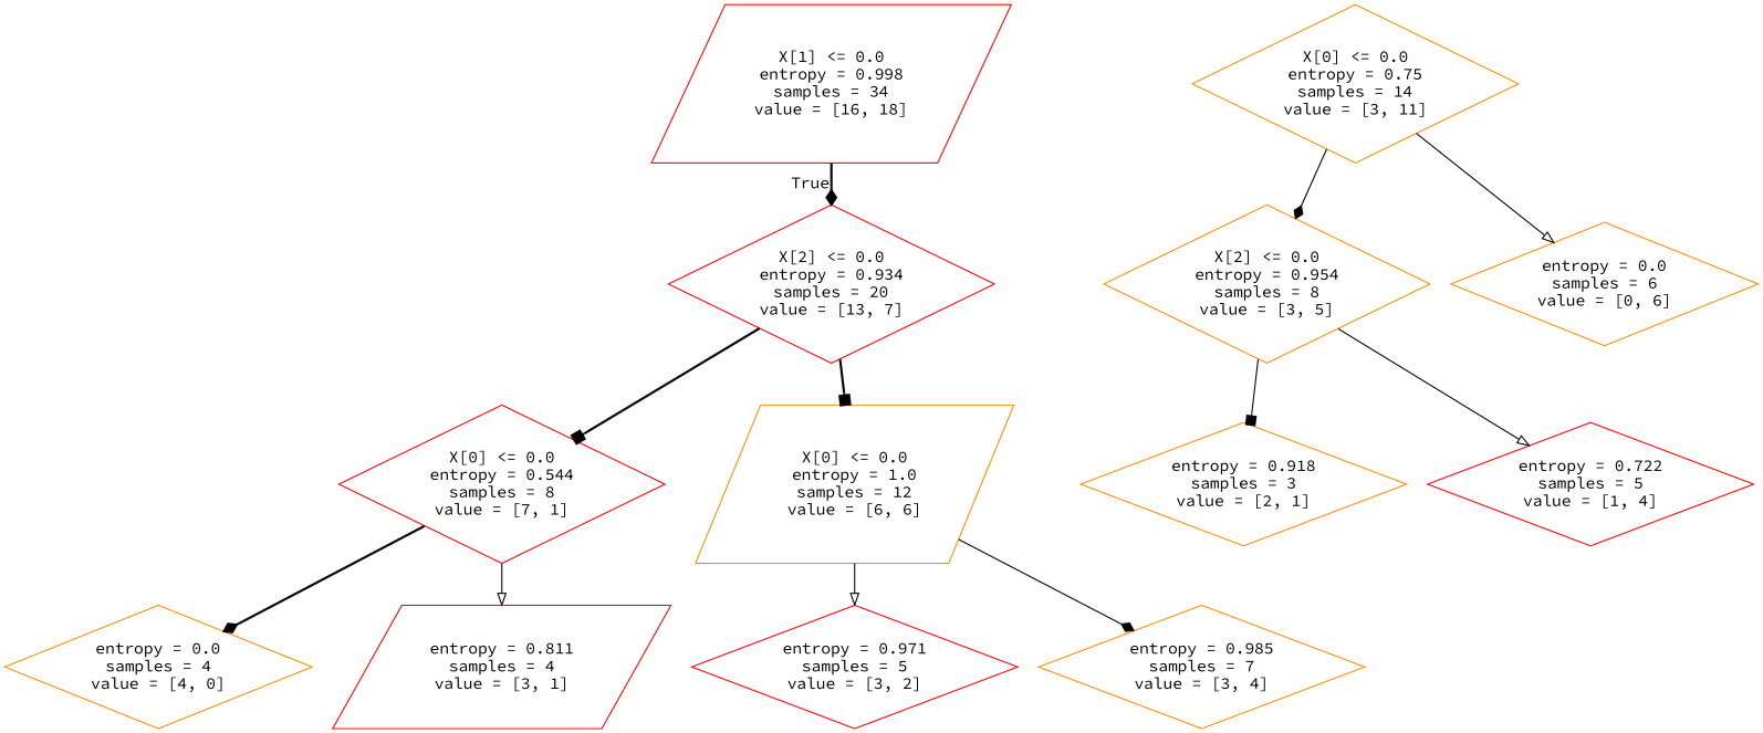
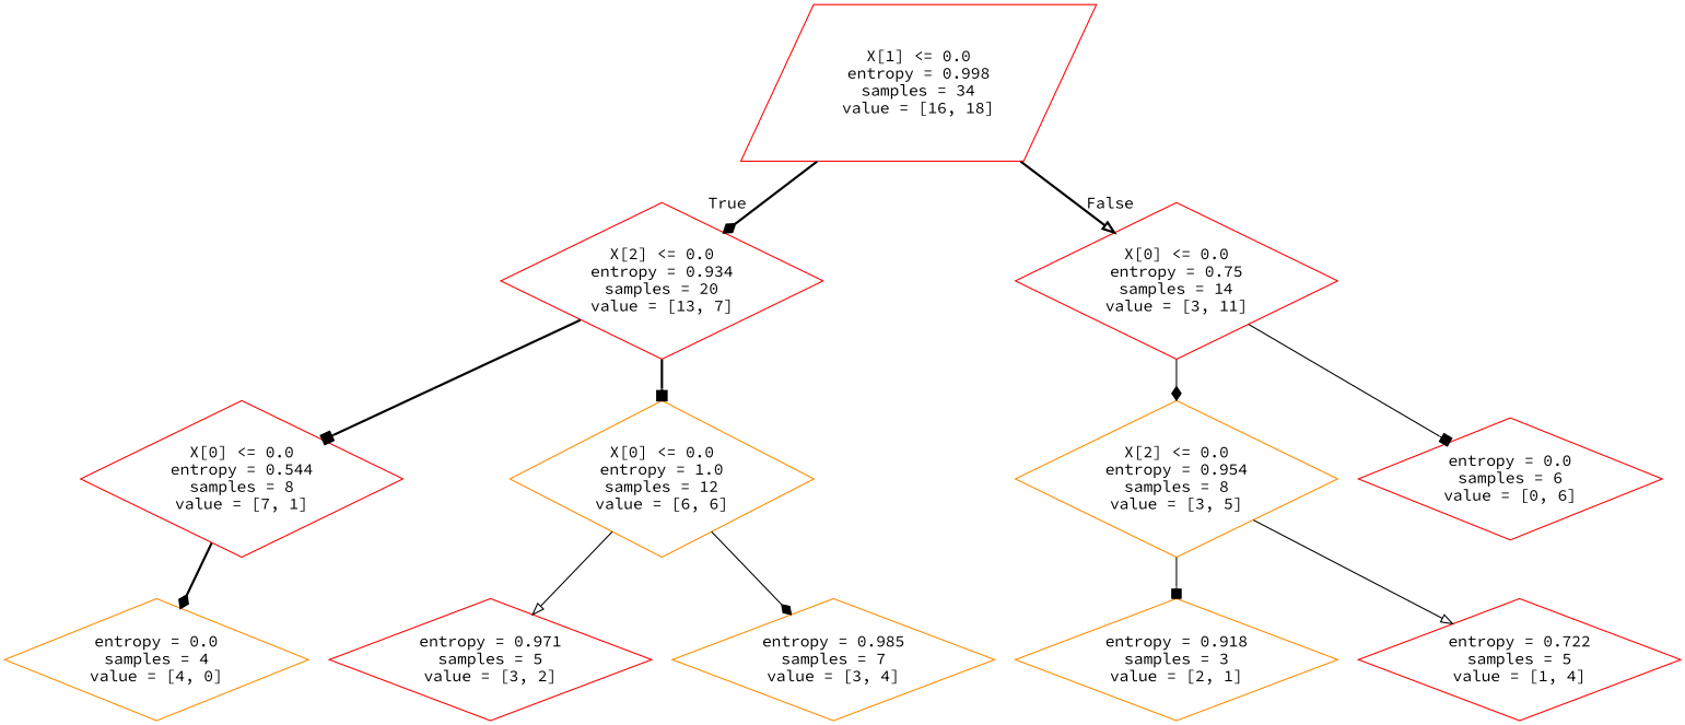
  digraph {
    fontname="Source Code Pro"
    node [color=darkorange fontname="Source Code Pro" shape=diamond]
    edge [arrowhead=onormal fontname="Source Code Pro" style=solid]
    n1 [color=red label="X[1] <= 0.0\nentropy = 0.998\nsamples = 34\nvalue = [16, 18]" shape=parallelogram]
    n2 [color=red label="X[2] <= 0.0\nentropy = 0.934\nsamples = 20\nvalue = [13, 7]"]
-   n3 [label="X[0] <= 0.0\nentropy = 0.75\nsamples = 14\nvalue = [3, 11]"]
+   n3 [color=red label="X[0] <= 0.0\nentropy = 0.75\nsamples = 14\nvalue = [3, 11]"]
    n4 [color=red label="X[0] <= 0.0\nentropy = 0.544\nsamples = 8\nvalue = [7, 1]"]
-   n5 [label="X[0] <= 0.0\nentropy = 1.0\nsamples = 12\nvalue = [6, 6]" shape=parallelogram]
+   n5 [label="X[0] <= 0.0\nentropy = 1.0\nsamples = 12\nvalue = [6, 6]"]
    n6 [label="X[2] <= 0.0\nentropy = 0.954\nsamples = 8\nvalue = [3, 5]"]
-   n7 [label="entropy = 0.0\nsamples = 6\nvalue = [0, 6]"]
+   n7 [color=red label="entropy = 0.0\nsamples = 6\nvalue = [0, 6]"]
    n8 [label="entropy = 0.0\nsamples = 4\nvalue = [4, 0]"]
-   n9 [color=red label="entropy = 0.811\nsamples = 4\nvalue = [3, 1]" shape=parallelogram]
    n10 [color=red label="entropy = 0.971\nsamples = 5\nvalue = [3, 2]"]
    n11 [label="entropy = 0.985\nsamples = 7\nvalue = [3, 4]"]
    n12 [label="entropy = 0.918\nsamples = 3\nvalue = [2, 1]"]
    n13 [color=red label="entropy = 0.722\nsamples = 5\nvalue = [1, 4]"]
    n1 -> n2 [arrowhead=diamond headlabel=True labelangle=45 labeldistance=2.5 style=bold]
+   n1 -> n3 [headlabel=False labelangle=-45 labeldistance=2.5 style=bold]
    n2 -> n4 [arrowhead=box style=bold]
    n2 -> n5 [arrowhead=box style=bold]
    n3 -> n6 [arrowhead=diamond]
-   n3 -> n7
+   n3 -> n7 [arrowhead=box]
    n4 -> n8 [arrowhead=diamond style=bold]
-   n4 -> n9
    n5 -> n10
    n5 -> n11 [arrowhead=diamond]
    n6 -> n12 [arrowhead=box]
    n6 -> n13
  }
